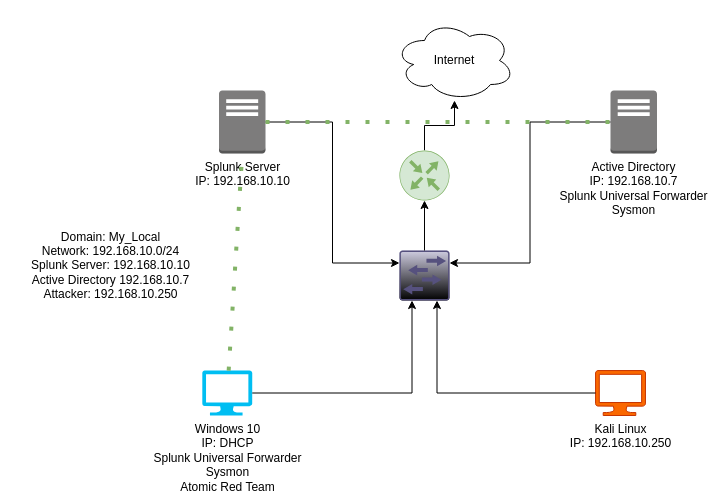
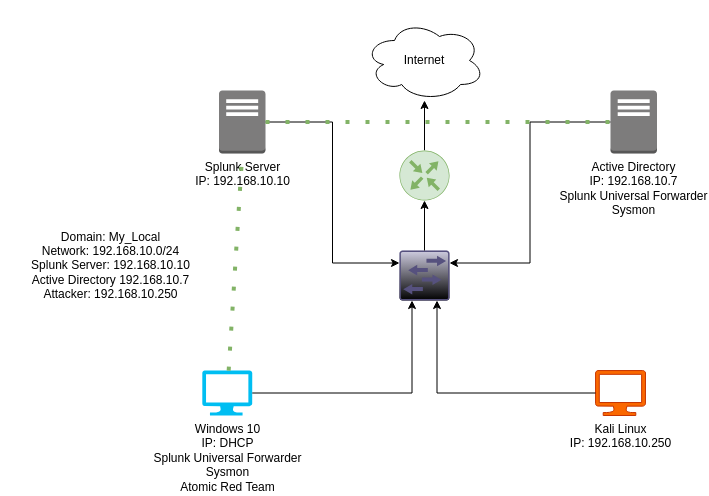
  <mxCell id="0" />
  <mxCell id="1" parent="0" />
  <mxCell id="2" value="Splunk Server&lt;div&gt;IP: 192.168.10.10&lt;/div&gt;" style="outlineConnect=0;dashed=0;verticalLabelPosition=bottom;verticalAlign=top;align=center;html=1;shape=mxgraph.aws3.traditional_server;fillColor=#7D7C7C;gradientColor=none;" vertex="1" parent="1"><mxGeometry x="218.5" y="90" width="46.5" height="63" as="geometry" /></mxCell>
  <mxCell id="3" value="Active Directory&lt;div&gt;IP: 192.168.10.7&lt;/div&gt;&lt;div&gt;Splunk Universal Forwarder&lt;/div&gt;&lt;div&gt;Sysmon&lt;/div&gt;" style="outlineConnect=0;dashed=0;verticalLabelPosition=bottom;verticalAlign=top;align=center;html=1;shape=mxgraph.aws3.traditional_server;fillColor=#7D7C7C;gradientColor=none;" vertex="1" parent="1"><mxGeometry x="610" y="90" width="46.5" height="63" as="geometry" /></mxCell>
  <mxCell id="4" value="Windows 10&lt;div&gt;IP: DHCP&lt;/div&gt;&lt;div&gt;Splunk Universal Forwarder&lt;/div&gt;&lt;div&gt;Sysmon&lt;/div&gt;&lt;div&gt;Atomic Red Team&lt;/div&gt;" style="verticalLabelPosition=bottom;html=1;verticalAlign=top;align=center;strokeColor=none;fillColor=#00BEF2;shape=mxgraph.azure.computer;pointerEvents=1;" vertex="1" parent="1"><mxGeometry x="201.75" y="370" width="50" height="45" as="geometry" /></mxCell>
  <mxCell id="5" value="Kali Linux&lt;div&gt;IP: 192.168.10.250&lt;/div&gt;" style="verticalLabelPosition=bottom;html=1;verticalAlign=top;align=center;strokeColor=#C73500;fillColor=#fa6800;shape=mxgraph.azure.computer;pointerEvents=1;fontColor=#000000;" vertex="1" parent="1"><mxGeometry x="595" y="370" width="50" height="45" as="geometry" /></mxCell>
  <mxCell id="6" value="" style="sketch=0;points=[[0.015,0.015,0],[0.985,0.015,0],[0.985,0.985,0],[0.015,0.985,0],[0.25,0,0],[0.5,0,0],[0.75,0,0],[1,0.25,0],[1,0.5,0],[1,0.75,0],[0.75,1,0],[0.5,1,0],[0.25,1,0],[0,0.75,0],[0,0.5,0],[0,0.25,0]];verticalLabelPosition=bottom;html=1;verticalAlign=top;aspect=fixed;align=center;pointerEvents=1;shape=mxgraph.cisco19.rect;prIcon=l2_switch;fillColor=#d0cee2;strokeColor=#56517e;gradientColor=default;" vertex="1" parent="1"><mxGeometry x="399" y="250" width="50" height="50" as="geometry" /></mxCell>
  <mxCell id="7" style="edgeStyle=orthogonalEdgeStyle;rounded=0;orthogonalLoop=1;jettySize=auto;html=1;" edge="1" parent="1" source="8" target="9"><mxGeometry relative="1" as="geometry" /></mxCell>
  <mxCell id="8" value="" style="sketch=0;points=[[0.5,0,0],[1,0.5,0],[0.5,1,0],[0,0.5,0],[0.145,0.145,0],[0.856,0.145,0],[0.855,0.856,0],[0.145,0.855,0]];verticalLabelPosition=bottom;html=1;verticalAlign=top;aspect=fixed;align=center;pointerEvents=1;shape=mxgraph.cisco19.rect;prIcon=router;fillColor=#d5e8d4;strokeColor=#82b366;" vertex="1" parent="1"><mxGeometry x="399" y="150" width="50" height="50" as="geometry" /></mxCell>
- <mxCell id="9" value="Internet" style="ellipse;shape=cloud;whiteSpace=wrap;html=1;" vertex="1" parent="1"><mxGeometry x="394" y="20" width="120" height="80" as="geometry" /></mxCell>
+ <mxCell id="9" value="Internet" style="ellipse;shape=cloud;whiteSpace=wrap;html=1;" vertex="1" parent="1"><mxGeometry x="364" y="20" width="120" height="80" as="geometry" /></mxCell>
  <mxCell id="10" style="edgeStyle=orthogonalEdgeStyle;rounded=0;orthogonalLoop=1;jettySize=auto;html=1;entryX=0.25;entryY=1;entryDx=0;entryDy=0;entryPerimeter=0;" edge="1" parent="1" source="4" target="6"><mxGeometry relative="1" as="geometry" /></mxCell>
  <mxCell id="11" style="edgeStyle=orthogonalEdgeStyle;rounded=0;orthogonalLoop=1;jettySize=auto;html=1;entryX=1;entryY=0.25;entryDx=0;entryDy=0;entryPerimeter=0;" edge="1" parent="1" source="3" target="6"><mxGeometry relative="1" as="geometry" /></mxCell>
  <mxCell id="12" style="edgeStyle=orthogonalEdgeStyle;rounded=0;orthogonalLoop=1;jettySize=auto;html=1;entryX=0;entryY=0.25;entryDx=0;entryDy=0;entryPerimeter=0;" edge="1" parent="1" source="2" target="6"><mxGeometry relative="1" as="geometry" /></mxCell>
  <mxCell id="13" style="edgeStyle=orthogonalEdgeStyle;rounded=0;orthogonalLoop=1;jettySize=auto;html=1;entryX=0.5;entryY=1;entryDx=0;entryDy=0;entryPerimeter=0;" edge="1" parent="1" source="6" target="8"><mxGeometry relative="1" as="geometry" /></mxCell>
  <mxCell id="14" value="Domain: My_Local&lt;div&gt;Network: 192.168.10.0/24&lt;/div&gt;&lt;div&gt;Splunk Server: 192.168.10.10&lt;/div&gt;&lt;div&gt;Active Directory 192.168.10.7&lt;/div&gt;&lt;div&gt;Attacker: 192.168.10.250&lt;/div&gt;" style="text;html=1;align=center;verticalAlign=middle;resizable=0;points=[];autosize=1;strokeColor=none;fillColor=none;" vertex="1" parent="1"><mxGeometry x="20" y="220" width="180" height="90" as="geometry" /></mxCell>
  <mxCell id="15" style="edgeStyle=orthogonalEdgeStyle;rounded=0;orthogonalLoop=1;jettySize=auto;html=1;entryX=0.75;entryY=1;entryDx=0;entryDy=0;entryPerimeter=0;" edge="1" parent="1" source="5" target="6"><mxGeometry relative="1" as="geometry" /></mxCell>
  <mxCell id="16" style="rounded=0;orthogonalLoop=1;jettySize=auto;html=1;entryX=0.5;entryY=1;entryDx=0;entryDy=0;entryPerimeter=0;dashed=1;dashPattern=1 4;endArrow=none;endFill=0;fillColor=#d5e8d4;strokeColor=#82b366;strokeWidth=4;" edge="1" parent="1" source="4" target="2"><mxGeometry relative="1" as="geometry" /></mxCell>
  <mxCell id="17" style="edgeStyle=orthogonalEdgeStyle;rounded=0;orthogonalLoop=1;jettySize=auto;html=1;entryX=0;entryY=0.5;entryDx=0;entryDy=0;entryPerimeter=0;dashed=1;dashPattern=1 4;endArrow=none;endFill=0;fillColor=#d5e8d4;strokeColor=#82b366;strokeWidth=4;" edge="1" parent="1" source="2" target="3"><mxGeometry relative="1" as="geometry" /></mxCell>
